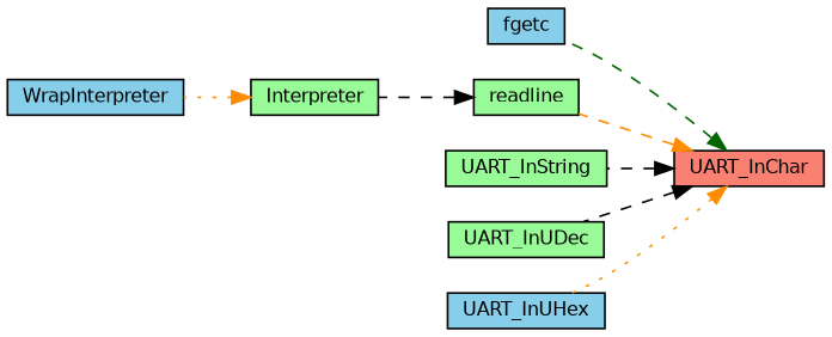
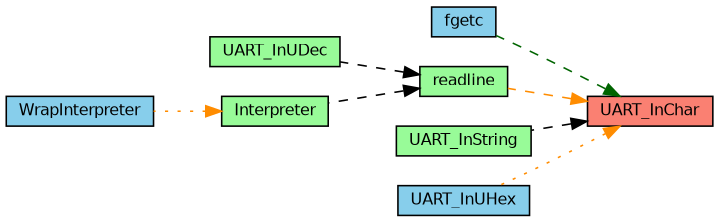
  digraph {
    rankdir=RL
    node [color=black fillcolor=palegreen fontname=Helvetica fontsize=10 shape=record style=filled]
    edge [color=darkorange dir=back fontname=Helvetica fontsize=10 labelfontname=Helvetica labelfontsize=10 style=dashed]
    n1 [fillcolor=salmon fontcolor=black height=0.2 label=UART_InChar width=0.4]
    n2 [fillcolor=skyblue height=0.2 label=fgetc width=0.4]
    n3 [height=0.2 label=readline width=0.4]
    n4 [height=0.2 label=UART_InString width=0.4]
    n5 [height=0.2 label=UART_InUDec width=0.4]
    n6 [fillcolor=skyblue height=0.2 label=UART_InUHex width=0.4]
    n7 [height=0.2 label=Interpreter width=0.4]
    n8 [fillcolor=skyblue height=0.2 label=WrapInterpreter width=0.4]
    n1 -> n2 [color=darkgreen]
    n1 -> n3
    n1 -> n4 [color=black]
-   n1 -> n5 [color=black]
+   n3 -> n5 [color=black]
    n1 -> n6 [style=dotted]
    n3 -> n7 [color=black]
    n7 -> n8 [style=dotted]
  }
